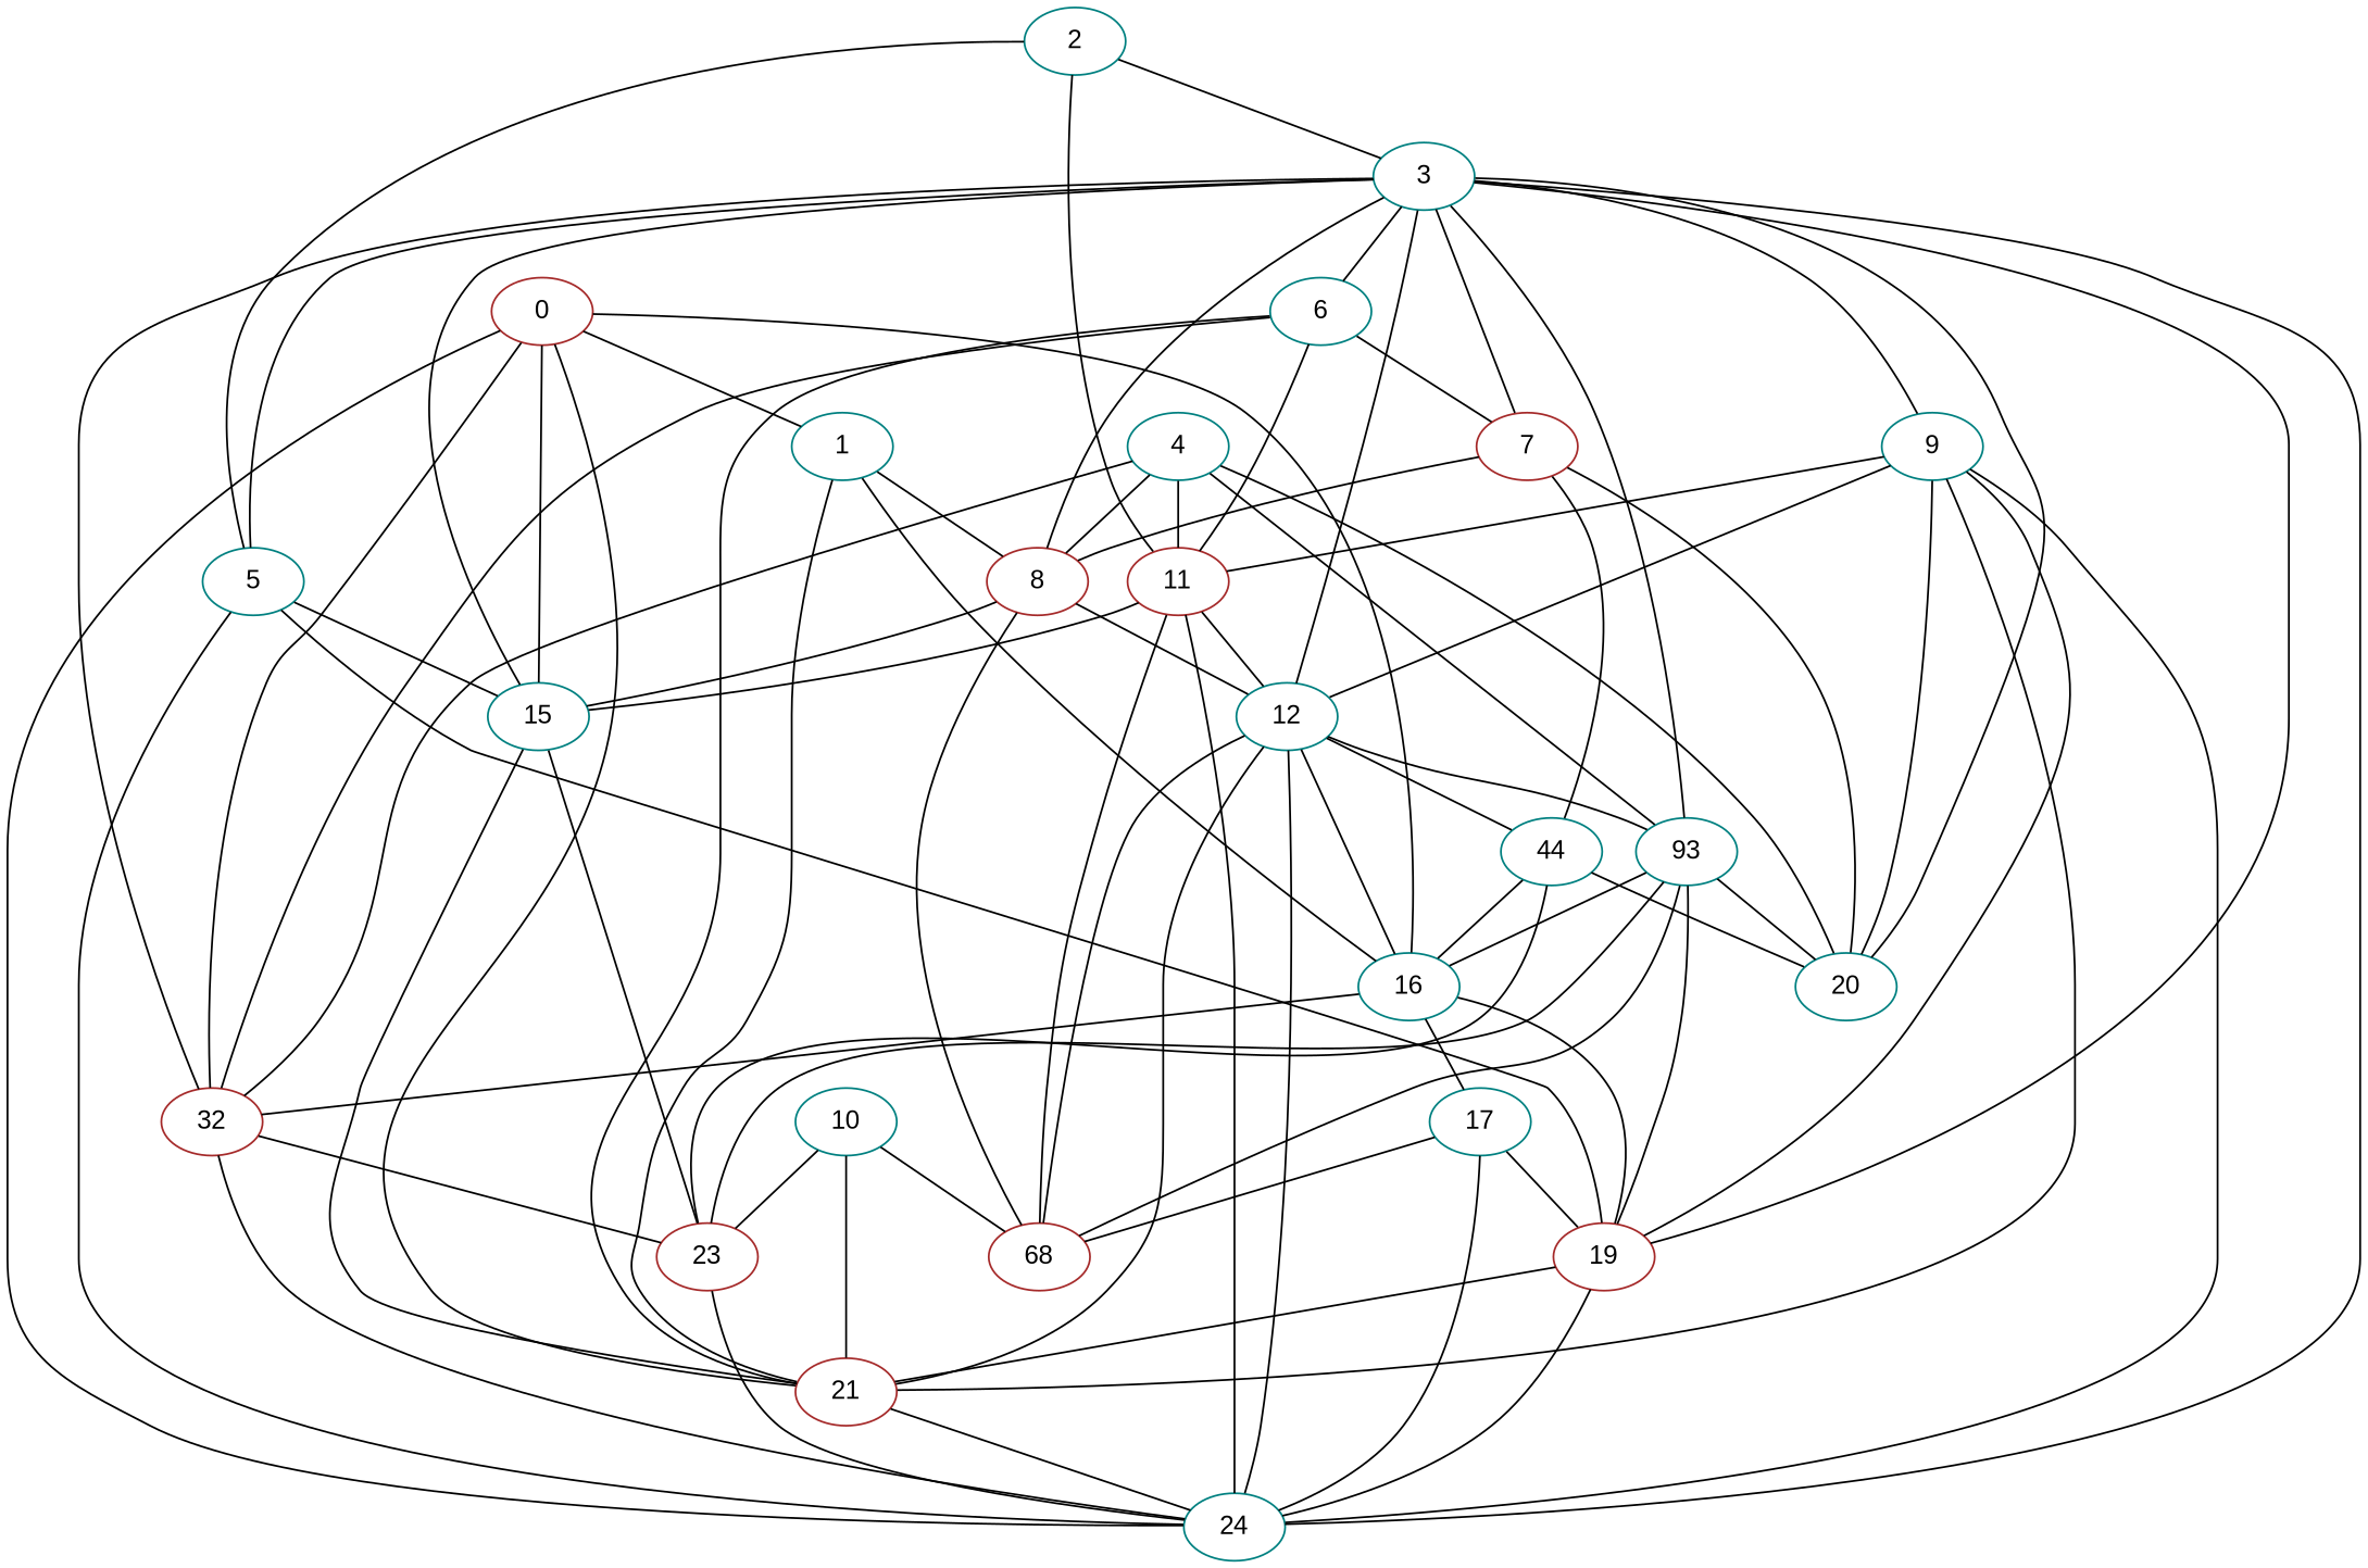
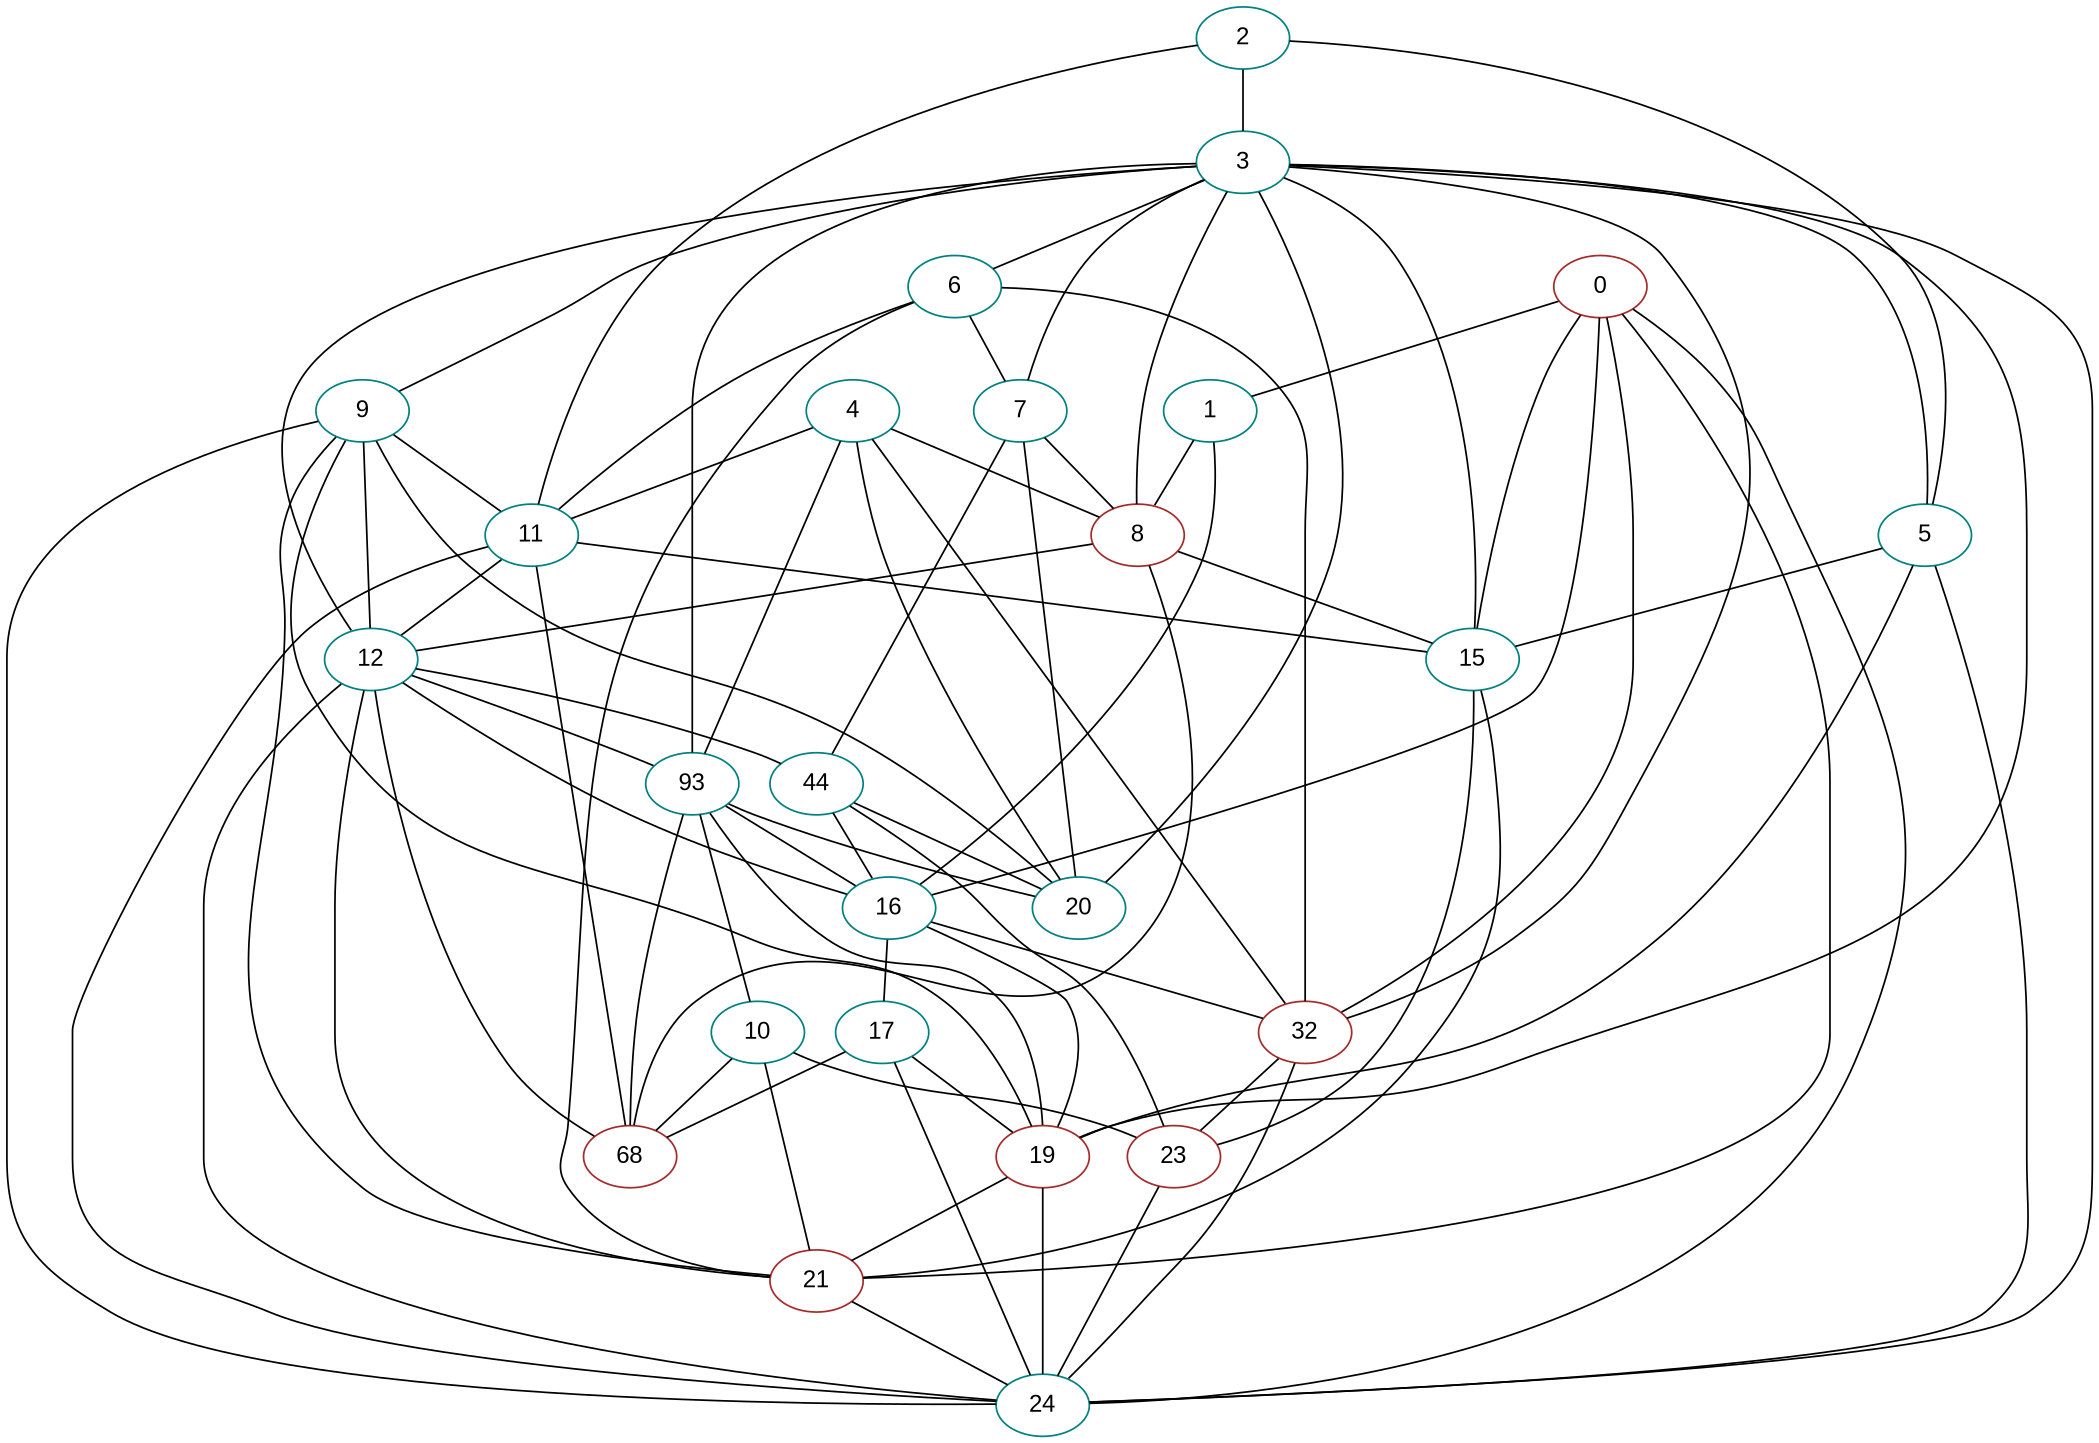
  strict graph {
    fontname="Liberation Sans"
    node [color=teal fontname="Liberation Sans"]
    edge [fontname="Liberation Sans" is_available=True prob=1.0]
    0 [color=brown]
    1
    15
    16
    21 [color=brown]
    n6 [color=brown label=32]
    24
    8 [color=brown]
    23 [color=brown]
    19 [color=brown]
    17
    12
    n13 [color=brown label=68]
-   11 [color=brown]
+   11
    2
    3
    5
    6
-   7 [color=brown]
+   7
    9
    n21 [label=93]
    20
    n23 [label=44]
    4
    10
    0 -- 1 [prob=0.973440121948]
    0 -- 15 [prob=0.254825210187]
    0 -- 16 [prob=0.0152447134127]
    0 -- 21 [prob=0.453168074669]
    0 -- n6 [prob=0.474295257912]
    0 -- 24 [prob=0.583538531686]
    1 -- 16 [prob=0.768559782399]
-   1 -- 21
    1 -- 8
    15 -- 21 [prob=0.714711596542]
    15 -- 23 [prob=0.251378461773]
    16 -- n6
    16 -- 19 [prob=0.642692628114]
    16 -- 17
    21 -- 24
    n6 -- 24
    n6 -- 23
    8 -- 15 [prob=0.908795860716]
    8 -- 12
    8 -- n13 [prob=0.57307073593]
    23 -- 24 [prob=0.416817571467]
    19 -- 21 [prob=0.271410559301]
    19 -- 24 [prob=0.0582516072116]
    17 -- 24 [prob=0.0631722520799]
    17 -- 19 [prob=0.194172562347]
    17 -- n13
    12 -- 16 [prob=0.0780394710266]
    12 -- 21
    12 -- 24
    12 -- n13
    12 -- n21 [prob=0.451685252183]
    12 -- n23 [prob=0.195134115648]
    11 -- 15 [prob=0.876499361517]
    11 -- 24
    11 -- 12
    11 -- n13 [prob=0.13633412484]
    2 -- 11 [prob=0.350046823805]
    2 -- 3
    2 -- 5 [prob=0.536512880259]
    3 -- 15 [prob=0.652452812792]
    3 -- n6 [prob=0.844024448628]
    3 -- 24 [prob=0.633895449112]
    3 -- 8 [prob=0.483533271526]
    3 -- 19
    3 -- 12 [prob=0.331869440388]
    3 -- 5 [prob=0.216110466445]
    3 -- 6 [prob=0.730652679007]
    3 -- 7 [prob=0.862646261152]
    3 -- 9 [prob=0.81848546225]
    3 -- n21 [prob=0.679671017187]
    3 -- 20 [prob=0.478349218987]
    5 -- 15 [prob=0.0116655033698]
    5 -- 24 [prob=0.743153968873]
    5 -- 19
    6 -- 21 [prob=0.475131895166]
    6 -- n6 [prob=0.723494712294]
    6 -- 11 [prob=0.580506306083]
    6 -- 7 [prob=0.539551164909]
    7 -- 8 [prob=0.448935355302]
    7 -- 20
    7 -- n23
    9 -- 21
    9 -- 24
    9 -- 19 [prob=0.765205678946]
    9 -- 12 [prob=0.690910200788]
    9 -- 11 [prob=0.289334209271]
    9 -- 20
    n21 -- 16 [prob=0.892289164099]
-   n21 -- 23 [prob=0.704461016038]
+   n21 -- 10 [prob=0.704461016038]
    n21 -- 19 [prob=0.671905091015]
    n21 -- n13 [prob=0.79684957497]
    n21 -- 20
    n23 -- 16 [prob=0.714422123508]
    n23 -- 23 [prob=0.765665626741]
    n23 -- 20 [prob=0.251725631842]
    4 -- n6 [prob=0.930834211893]
    4 -- 8
    4 -- 11 [prob=0.621556384147]
    4 -- n21 [prob=0.837549456191]
    4 -- 20 [prob=0.326602288456]
    10 -- 21 [prob=0.170784638434]
    10 -- 23 [prob=0.287758320973]
    10 -- n13 [prob=0.60441081384]
  }
